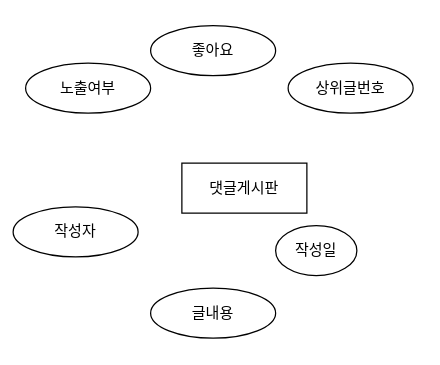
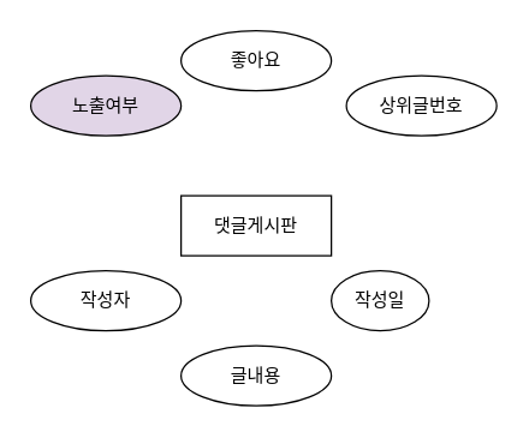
  <mxCell id="0" />
  <mxCell id="1" parent="0" />
- <mxCell id="2" value="댓글게시판" style="whiteSpace=wrap;html=1;align=center;" vertex="1" parent="1"><mxGeometry x="145" y="130" width="100" height="40" as="geometry" /></mxCell>
- <mxCell id="3" value="작성자" style="ellipse;whiteSpace=wrap;html=1;align=center;" vertex="1" parent="1"><mxGeometry x="10" y="165" width="100" height="40" as="geometry" /></mxCell>
+ <mxCell id="2" value="댓글게시판" style="whiteSpace=wrap;html=1;align=center;" vertex="1" parent="1"><mxGeometry x="120" y="130" width="100" height="40" as="geometry" /></mxCell>
+ <mxCell id="3" value="작성자" style="ellipse;whiteSpace=wrap;html=1;align=center;" vertex="1" parent="1"><mxGeometry x="20" y="180" width="100" height="40" as="geometry" /></mxCell>
  <mxCell id="4" value="글내용" style="ellipse;whiteSpace=wrap;html=1;align=center;" vertex="1" parent="1"><mxGeometry x="120" y="230" width="100" height="40" as="geometry" /></mxCell>
  <mxCell id="5" value="작성일" style="ellipse;whiteSpace=wrap;html=1;align=center;" vertex="1" parent="1"><mxGeometry x="220" y="180" width="65" height="40" as="geometry" /></mxCell>
  <mxCell id="6" value="상위글번호" style="ellipse;whiteSpace=wrap;html=1;align=center;" vertex="1" parent="1"><mxGeometry x="230" y="50" width="100" height="40" as="geometry" /></mxCell>
  <mxCell id="7" value="좋아요" style="ellipse;whiteSpace=wrap;html=1;align=center;" vertex="1" parent="1"><mxGeometry x="120" y="20" width="100" height="40" as="geometry" /></mxCell>
- <mxCell id="8" value="노출여부" style="ellipse;whiteSpace=wrap;html=1;align=center;" vertex="1" parent="1"><mxGeometry x="20" y="50" width="100" height="40" as="geometry" /></mxCell>
+ <mxCell id="8" value="노출여부" style="ellipse;whiteSpace=wrap;html=1;align=center;fillColor=#e1d5e7;" vertex="1" parent="1"><mxGeometry x="20" y="50" width="100" height="40" as="geometry" /></mxCell>
